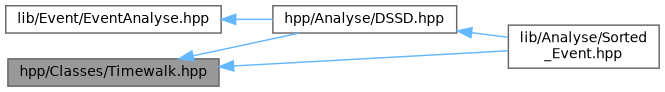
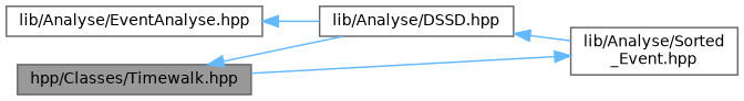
  digraph {
    rankdir=LR
    node [color=grey40 fillcolor=white fontname=Helvetica fontsize=10 shape=box style=filled]
    edge [color=steelblue1 dir=back fontname=Helvetica fontsize=10 labelfontname=Helvetica labelfontsize=10 style=solid]
    n1 [color=gray40 fillcolor=grey60 fontcolor=black height=0.2 label="hpp/Classes/Timewalk.hpp" width=0.4]
-   n2 [height=0.2 label="hpp/Analyse/DSSD.hpp" width=0.4]
+   n2 [height=0.2 label="lib/Analyse/DSSD.hpp" width=0.4]
    n3 [height=0.2 label="lib/Analyse/Sorted\l_Event.hpp" width=0.4]
-   n4 [height=0.2 label="lib/Event/EventAnalyse.hpp" width=0.4]
+   n4 [height=0.2 label="lib/Analyse/EventAnalyse.hpp" width=0.4]
    n1 -> n2
-   n1 -> n3
+   n3 -> n1
    n2 -> n3
    n4 -> n2
  }
